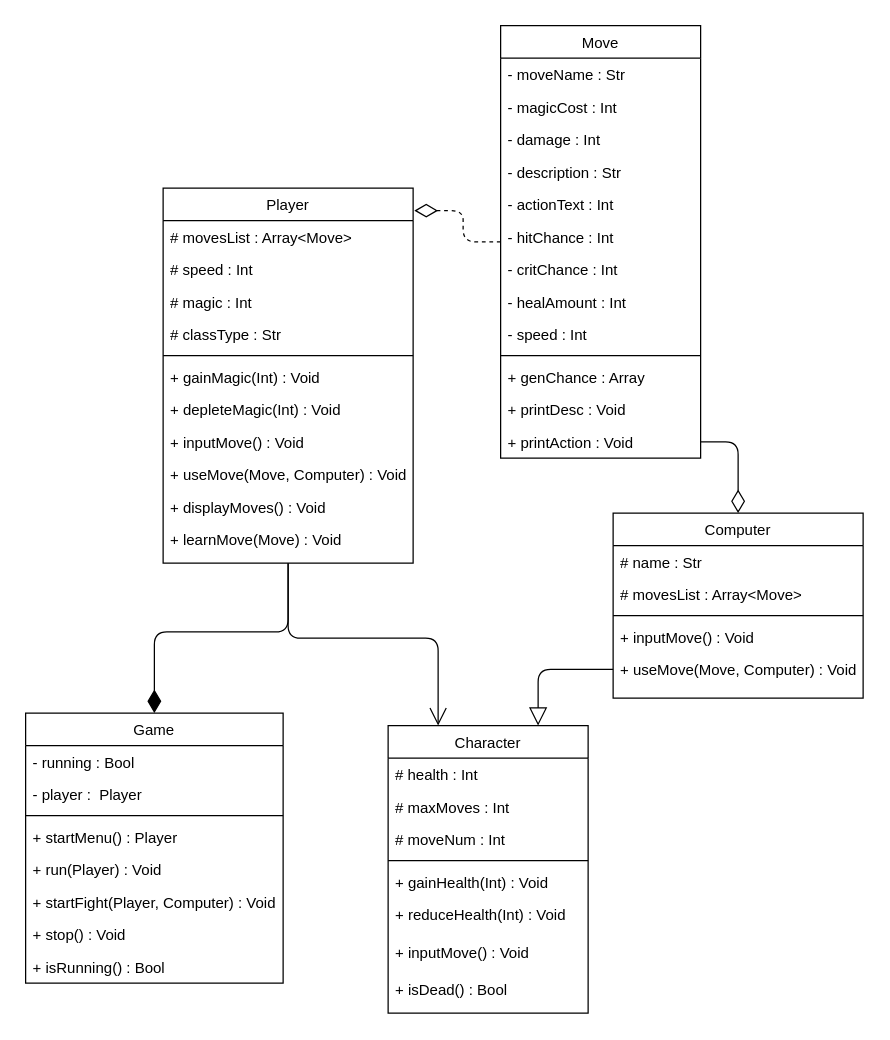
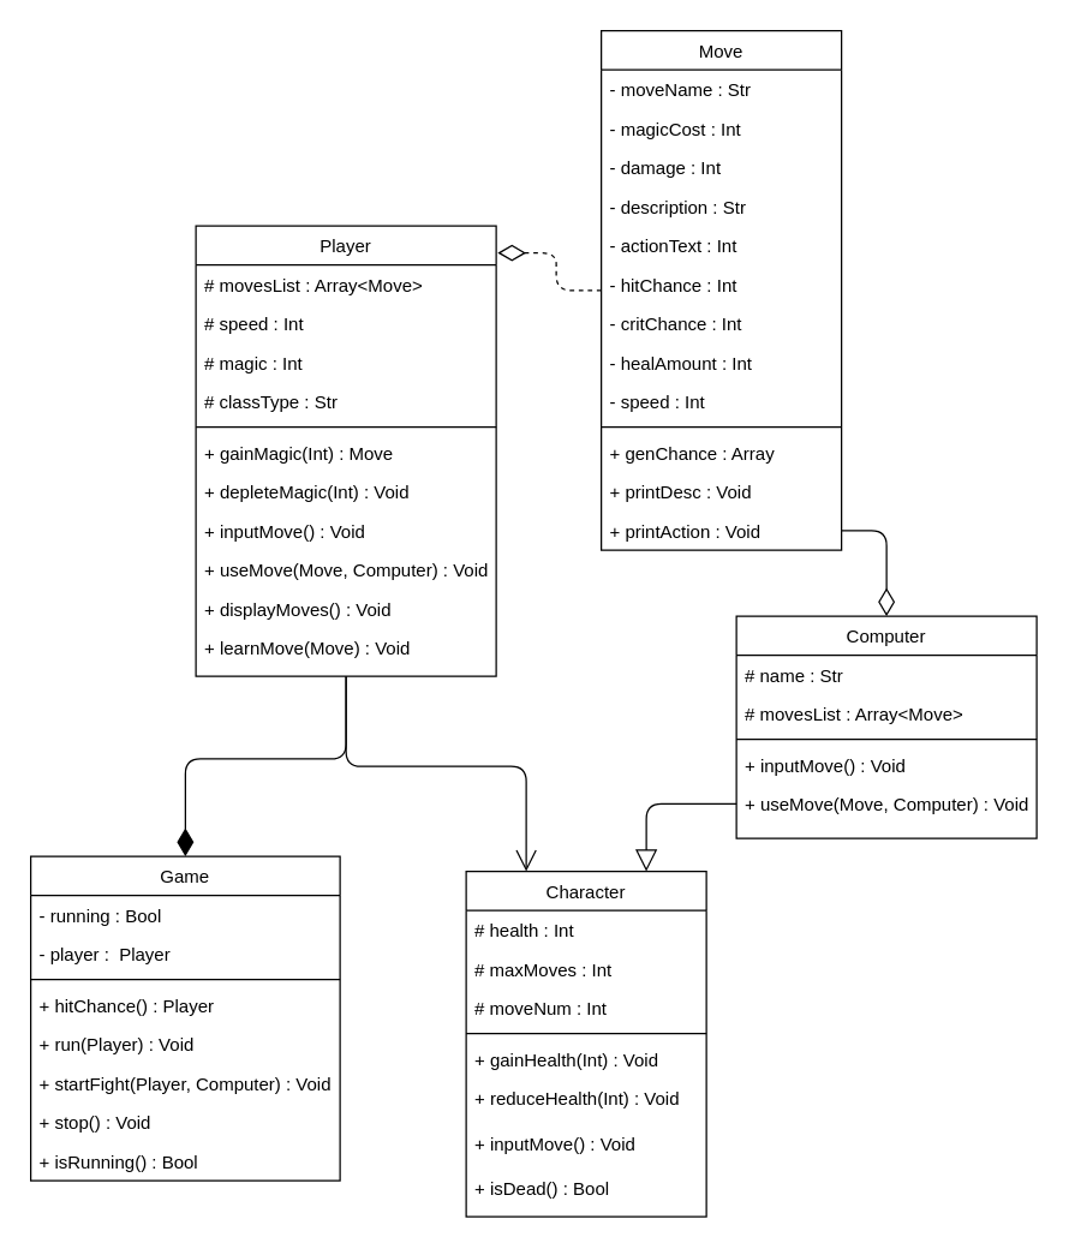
  <mxCell id="0" />
  <mxCell id="1" parent="0" />
  <mxCell id="2" value="Character" style="swimlane;fontStyle=0;align=center;verticalAlign=top;childLayout=stackLayout;horizontal=1;startSize=26;horizontalStack=0;resizeParent=1;resizeLast=0;collapsible=1;marginBottom=0;rounded=0;shadow=0;strokeWidth=1;" vertex="1" parent="1"><mxGeometry x="310" y="580" width="160" height="230" as="geometry"><mxRectangle x="550" y="140" width="160" height="26" as="alternateBounds" /></mxGeometry></mxCell>
  <mxCell id="3" value="# health : Int" style="text;align=left;verticalAlign=top;spacingLeft=4;spacingRight=4;overflow=hidden;rotatable=0;points=[[0,0.5],[1,0.5]];portConstraint=eastwest;rounded=0;shadow=0;html=0;" vertex="1" parent="2"><mxGeometry y="26" width="160" height="26" as="geometry" /></mxCell>
  <mxCell id="4" value="# maxMoves : Int" style="text;align=left;verticalAlign=top;spacingLeft=4;spacingRight=4;overflow=hidden;rotatable=0;points=[[0,0.5],[1,0.5]];portConstraint=eastwest;rounded=0;shadow=0;html=0;" vertex="1" parent="2"><mxGeometry y="52" width="160" height="26" as="geometry" /></mxCell>
  <mxCell id="5" value="# moveNum : Int" style="text;align=left;verticalAlign=top;spacingLeft=4;spacingRight=4;overflow=hidden;rotatable=0;points=[[0,0.5],[1,0.5]];portConstraint=eastwest;rounded=0;shadow=0;html=0;" vertex="1" parent="2"><mxGeometry y="78" width="160" height="26" as="geometry" /></mxCell>
  <mxCell id="6" value="" style="line;html=1;strokeWidth=1;align=left;verticalAlign=middle;spacingTop=-1;spacingLeft=3;spacingRight=3;rotatable=0;labelPosition=right;points=[];portConstraint=eastwest;" vertex="1" parent="2"><mxGeometry y="104" width="160" height="8" as="geometry" /></mxCell>
  <mxCell id="7" value="+ gainHealth(Int) : Void" style="text;align=left;verticalAlign=top;spacingLeft=4;spacingRight=4;overflow=hidden;rotatable=0;points=[[0,0.5],[1,0.5]];portConstraint=eastwest;" vertex="1" parent="2"><mxGeometry y="112" width="160" height="26" as="geometry" /></mxCell>
  <mxCell id="8" value="+ reduceHealth(Int) : Void" style="text;align=left;verticalAlign=top;spacingLeft=4;spacingRight=4;overflow=hidden;rotatable=0;points=[[0,0.5],[1,0.5]];portConstraint=eastwest;" vertex="1" parent="2"><mxGeometry y="138" width="160" height="30" as="geometry" /></mxCell>
  <mxCell id="9" value="+ inputMove() : Void" style="text;align=left;verticalAlign=top;spacingLeft=4;spacingRight=4;overflow=hidden;rotatable=0;points=[[0,0.5],[1,0.5]];portConstraint=eastwest;" vertex="1" parent="2"><mxGeometry y="168" width="160" height="30" as="geometry" /></mxCell>
  <mxCell id="10" value="+ isDead() : Bool" style="text;align=left;verticalAlign=top;spacingLeft=4;spacingRight=4;overflow=hidden;rotatable=0;points=[[0,0.5],[1,0.5]];portConstraint=eastwest;" vertex="1" parent="2"><mxGeometry y="198" width="160" height="30" as="geometry" /></mxCell>
  <mxCell id="11" value="Computer&#10;" style="swimlane;fontStyle=0;align=center;verticalAlign=top;childLayout=stackLayout;horizontal=1;startSize=26;horizontalStack=0;resizeParent=1;resizeLast=0;collapsible=1;marginBottom=0;rounded=0;shadow=0;strokeWidth=1;" vertex="1" parent="1"><mxGeometry x="490" y="410" width="200" height="148" as="geometry"><mxRectangle x="550" y="140" width="160" height="26" as="alternateBounds" /></mxGeometry></mxCell>
  <mxCell id="12" value="# name : Str" style="text;align=left;verticalAlign=top;spacingLeft=4;spacingRight=4;overflow=hidden;rotatable=0;points=[[0,0.5],[1,0.5]];portConstraint=eastwest;rounded=0;shadow=0;html=0;" vertex="1" parent="11"><mxGeometry y="26" width="200" height="26" as="geometry" /></mxCell>
  <mxCell id="13" value="# movesList : Array&lt;Move&gt;" style="text;align=left;verticalAlign=top;spacingLeft=4;spacingRight=4;overflow=hidden;rotatable=0;points=[[0,0.5],[1,0.5]];portConstraint=eastwest;rounded=0;shadow=0;html=0;" vertex="1" parent="11"><mxGeometry y="52" width="200" height="26" as="geometry" /></mxCell>
  <mxCell id="14" value="" style="line;html=1;strokeWidth=1;align=left;verticalAlign=middle;spacingTop=-1;spacingLeft=3;spacingRight=3;rotatable=0;labelPosition=right;points=[];portConstraint=eastwest;" vertex="1" parent="11"><mxGeometry y="78" width="200" height="8" as="geometry" /></mxCell>
  <mxCell id="15" value="+ inputMove() : Void" style="text;align=left;verticalAlign=top;spacingLeft=4;spacingRight=4;overflow=hidden;rotatable=0;points=[[0,0.5],[1,0.5]];portConstraint=eastwest;" vertex="1" parent="11"><mxGeometry y="86" width="200" height="26" as="geometry" /></mxCell>
  <mxCell id="16" value="+ useMove(Move, Computer) : Void" style="text;align=left;verticalAlign=top;spacingLeft=4;spacingRight=4;overflow=hidden;rotatable=0;points=[[0,0.5],[1,0.5]];portConstraint=eastwest;" vertex="1" parent="11"><mxGeometry y="112" width="200" height="26" as="geometry" /></mxCell>
  <mxCell id="17" value="" style="edgeStyle=orthogonalEdgeStyle;curved=0;rounded=1;sketch=0;orthogonalLoop=1;jettySize=auto;html=1;endArrow=open;endFill=0;entryX=0.25;entryY=0;entryDx=0;entryDy=0;endSize=12;" edge="1" parent="1" source="19" target="2"><mxGeometry relative="1" as="geometry"><mxPoint x="130" y="694" as="targetPoint" /></mxGeometry></mxCell>
  <mxCell id="18" style="edgeStyle=orthogonalEdgeStyle;curved=0;rounded=1;sketch=0;orthogonalLoop=1;jettySize=auto;html=1;entryX=0.5;entryY=0;entryDx=0;entryDy=0;endArrow=diamondThin;endFill=1;endSize=16;strokeWidth=1;" edge="1" parent="1" source="19" target="31"><mxGeometry relative="1" as="geometry" /></mxCell>
  <mxCell id="19" value="Player" style="swimlane;fontStyle=0;align=center;verticalAlign=top;childLayout=stackLayout;horizontal=1;startSize=26;horizontalStack=0;resizeParent=1;resizeLast=0;collapsible=1;marginBottom=0;rounded=0;shadow=0;strokeWidth=1;" vertex="1" parent="1"><mxGeometry x="130" y="150" width="200" height="300" as="geometry"><mxRectangle x="550" y="140" width="160" height="26" as="alternateBounds" /></mxGeometry></mxCell>
  <mxCell id="20" value="# movesList : Array&lt;Move&gt;" style="text;align=left;verticalAlign=top;spacingLeft=4;spacingRight=4;overflow=hidden;rotatable=0;points=[[0,0.5],[1,0.5]];portConstraint=eastwest;rounded=0;shadow=0;html=0;" vertex="1" parent="19"><mxGeometry y="26" width="200" height="26" as="geometry" /></mxCell>
  <mxCell id="21" value="# speed : Int" style="text;align=left;verticalAlign=top;spacingLeft=4;spacingRight=4;overflow=hidden;rotatable=0;points=[[0,0.5],[1,0.5]];portConstraint=eastwest;rounded=0;shadow=0;html=0;" vertex="1" parent="19"><mxGeometry y="52" width="200" height="26" as="geometry" /></mxCell>
  <mxCell id="22" value="# magic : Int" style="text;align=left;verticalAlign=top;spacingLeft=4;spacingRight=4;overflow=hidden;rotatable=0;points=[[0,0.5],[1,0.5]];portConstraint=eastwest;rounded=0;shadow=0;html=0;" vertex="1" parent="19"><mxGeometry y="78" width="200" height="26" as="geometry" /></mxCell>
  <mxCell id="23" value="# classType : Str" style="text;align=left;verticalAlign=top;spacingLeft=4;spacingRight=4;overflow=hidden;rotatable=0;points=[[0,0.5],[1,0.5]];portConstraint=eastwest;rounded=0;shadow=0;html=0;" vertex="1" parent="19"><mxGeometry y="104" width="200" height="26" as="geometry" /></mxCell>
  <mxCell id="24" value="" style="line;html=1;strokeWidth=1;align=left;verticalAlign=middle;spacingTop=-1;spacingLeft=3;spacingRight=3;rotatable=0;labelPosition=right;points=[];portConstraint=eastwest;" vertex="1" parent="19"><mxGeometry y="130" width="200" height="8" as="geometry" /></mxCell>
- <mxCell id="25" value="+ gainMagic(Int) : Void" style="text;align=left;verticalAlign=top;spacingLeft=4;spacingRight=4;overflow=hidden;rotatable=0;points=[[0,0.5],[1,0.5]];portConstraint=eastwest;" vertex="1" parent="19"><mxGeometry y="138" width="200" height="26" as="geometry" /></mxCell>
+ <mxCell id="25" value="+ gainMagic(Int) : Move" style="text;align=left;verticalAlign=top;spacingLeft=4;spacingRight=4;overflow=hidden;rotatable=0;points=[[0,0.5],[1,0.5]];portConstraint=eastwest;" vertex="1" parent="19"><mxGeometry y="138" width="200" height="26" as="geometry" /></mxCell>
  <mxCell id="26" value="+ depleteMagic(Int) : Void" style="text;align=left;verticalAlign=top;spacingLeft=4;spacingRight=4;overflow=hidden;rotatable=0;points=[[0,0.5],[1,0.5]];portConstraint=eastwest;" vertex="1" parent="19"><mxGeometry y="164" width="200" height="26" as="geometry" /></mxCell>
  <mxCell id="27" value="+ inputMove() : Void" style="text;align=left;verticalAlign=top;spacingLeft=4;spacingRight=4;overflow=hidden;rotatable=0;points=[[0,0.5],[1,0.5]];portConstraint=eastwest;" vertex="1" parent="19"><mxGeometry y="190" width="200" height="26" as="geometry" /></mxCell>
  <mxCell id="28" value="+ useMove(Move, Computer) : Void" style="text;align=left;verticalAlign=top;spacingLeft=4;spacingRight=4;overflow=hidden;rotatable=0;points=[[0,0.5],[1,0.5]];portConstraint=eastwest;" vertex="1" parent="19"><mxGeometry y="216" width="200" height="26" as="geometry" /></mxCell>
  <mxCell id="29" value="+ displayMoves() : Void" style="text;align=left;verticalAlign=top;spacingLeft=4;spacingRight=4;overflow=hidden;rotatable=0;points=[[0,0.5],[1,0.5]];portConstraint=eastwest;" vertex="1" parent="19"><mxGeometry y="242" width="200" height="26" as="geometry" /></mxCell>
  <mxCell id="30" value="+ learnMove(Move) : Void" style="text;align=left;verticalAlign=top;spacingLeft=4;spacingRight=4;overflow=hidden;rotatable=0;points=[[0,0.5],[1,0.5]];portConstraint=eastwest;" vertex="1" parent="19"><mxGeometry y="268" width="200" height="26" as="geometry" /></mxCell>
  <mxCell id="31" value="Game" style="swimlane;fontStyle=0;align=center;verticalAlign=top;childLayout=stackLayout;horizontal=1;startSize=26;horizontalStack=0;resizeParent=1;resizeLast=0;collapsible=1;marginBottom=0;rounded=0;shadow=0;strokeWidth=1;" vertex="1" parent="1"><mxGeometry x="20" y="570" width="206" height="216" as="geometry"><mxRectangle x="550" y="140" width="160" height="26" as="alternateBounds" /></mxGeometry></mxCell>
  <mxCell id="32" value="- running : Bool" style="text;align=left;verticalAlign=top;spacingLeft=4;spacingRight=4;overflow=hidden;rotatable=0;points=[[0,0.5],[1,0.5]];portConstraint=eastwest;rounded=0;shadow=0;html=0;" vertex="1" parent="31"><mxGeometry y="26" width="206" height="26" as="geometry" /></mxCell>
  <mxCell id="33" value="- player :  Player" style="text;align=left;verticalAlign=top;spacingLeft=4;spacingRight=4;overflow=hidden;rotatable=0;points=[[0,0.5],[1,0.5]];portConstraint=eastwest;rounded=0;shadow=0;html=0;" vertex="1" parent="31"><mxGeometry y="52" width="206" height="26" as="geometry" /></mxCell>
  <mxCell id="34" value="" style="line;html=1;strokeWidth=1;align=left;verticalAlign=middle;spacingTop=-1;spacingLeft=3;spacingRight=3;rotatable=0;labelPosition=right;points=[];portConstraint=eastwest;" vertex="1" parent="31"><mxGeometry y="78" width="206" height="8" as="geometry" /></mxCell>
- <mxCell id="35" value="+ startMenu() : Player" style="text;align=left;verticalAlign=top;spacingLeft=4;spacingRight=4;overflow=hidden;rotatable=0;points=[[0,0.5],[1,0.5]];portConstraint=eastwest;" vertex="1" parent="31"><mxGeometry y="86" width="206" height="26" as="geometry" /></mxCell>
+ <mxCell id="35" value="+ hitChance() : Player" style="text;align=left;verticalAlign=top;spacingLeft=4;spacingRight=4;overflow=hidden;rotatable=0;points=[[0,0.5],[1,0.5]];portConstraint=eastwest;" vertex="1" parent="31"><mxGeometry y="86" width="206" height="26" as="geometry" /></mxCell>
  <mxCell id="36" value="+ run(Player) : Void" style="text;align=left;verticalAlign=top;spacingLeft=4;spacingRight=4;overflow=hidden;rotatable=0;points=[[0,0.5],[1,0.5]];portConstraint=eastwest;rounded=0;shadow=0;html=0;" vertex="1" parent="31"><mxGeometry y="112" width="206" height="26" as="geometry" /></mxCell>
  <mxCell id="37" value="+ startFight(Player, Computer) : Void" style="text;align=left;verticalAlign=top;spacingLeft=4;spacingRight=4;overflow=hidden;rotatable=0;points=[[0,0.5],[1,0.5]];portConstraint=eastwest;" vertex="1" parent="31"><mxGeometry y="138" width="206" height="26" as="geometry" /></mxCell>
  <mxCell id="38" value="+ stop() : Void" style="text;align=left;verticalAlign=top;spacingLeft=4;spacingRight=4;overflow=hidden;rotatable=0;points=[[0,0.5],[1,0.5]];portConstraint=eastwest;" vertex="1" parent="31"><mxGeometry y="164" width="206" height="26" as="geometry" /></mxCell>
  <mxCell id="39" value="+ isRunning() : Bool" style="text;align=left;verticalAlign=top;spacingLeft=4;spacingRight=4;overflow=hidden;rotatable=0;points=[[0,0.5],[1,0.5]];portConstraint=eastwest;" vertex="1" parent="31"><mxGeometry y="190" width="206" height="26" as="geometry" /></mxCell>
  <mxCell id="40" value="" style="edgeStyle=orthogonalEdgeStyle;curved=0;rounded=1;sketch=0;orthogonalLoop=1;jettySize=auto;html=1;endArrow=diamondThin;endFill=0;endSize=16;entryX=1.005;entryY=0.06;entryDx=0;entryDy=0;entryPerimeter=0;dashed=1;" edge="1" parent="1" source="41" target="19"><mxGeometry relative="1" as="geometry" /></mxCell>
  <mxCell id="41" value="Move" style="swimlane;fontStyle=0;align=center;verticalAlign=top;childLayout=stackLayout;horizontal=1;startSize=26;horizontalStack=0;resizeParent=1;resizeLast=0;collapsible=1;marginBottom=0;rounded=0;shadow=0;strokeWidth=1;" vertex="1" parent="1"><mxGeometry x="400" y="20" width="160" height="346" as="geometry"><mxRectangle x="550" y="140" width="160" height="26" as="alternateBounds" /></mxGeometry></mxCell>
  <mxCell id="42" value="- moveName : Str" style="text;align=left;verticalAlign=top;spacingLeft=4;spacingRight=4;overflow=hidden;rotatable=0;points=[[0,0.5],[1,0.5]];portConstraint=eastwest;rounded=0;shadow=0;html=0;" vertex="1" parent="41"><mxGeometry y="26" width="160" height="26" as="geometry" /></mxCell>
  <mxCell id="43" value="- magicCost : Int" style="text;align=left;verticalAlign=top;spacingLeft=4;spacingRight=4;overflow=hidden;rotatable=0;points=[[0,0.5],[1,0.5]];portConstraint=eastwest;rounded=0;shadow=0;html=0;" vertex="1" parent="41"><mxGeometry y="52" width="160" height="26" as="geometry" /></mxCell>
  <mxCell id="44" value="- damage : Int" style="text;align=left;verticalAlign=top;spacingLeft=4;spacingRight=4;overflow=hidden;rotatable=0;points=[[0,0.5],[1,0.5]];portConstraint=eastwest;rounded=0;shadow=0;html=0;" vertex="1" parent="41"><mxGeometry y="78" width="160" height="26" as="geometry" /></mxCell>
  <mxCell id="45" value="- description : Str" style="text;align=left;verticalAlign=top;spacingLeft=4;spacingRight=4;overflow=hidden;rotatable=0;points=[[0,0.5],[1,0.5]];portConstraint=eastwest;rounded=0;shadow=0;html=0;" vertex="1" parent="41"><mxGeometry y="104" width="160" height="26" as="geometry" /></mxCell>
  <mxCell id="46" value="- actionText : Int" style="text;align=left;verticalAlign=top;spacingLeft=4;spacingRight=4;overflow=hidden;rotatable=0;points=[[0,0.5],[1,0.5]];portConstraint=eastwest;rounded=0;shadow=0;html=0;" vertex="1" parent="41"><mxGeometry y="130" width="160" height="26" as="geometry" /></mxCell>
  <mxCell id="47" value="- hitChance : Int" style="text;align=left;verticalAlign=top;spacingLeft=4;spacingRight=4;overflow=hidden;rotatable=0;points=[[0,0.5],[1,0.5]];portConstraint=eastwest;rounded=0;shadow=0;html=0;" vertex="1" parent="41"><mxGeometry y="156" width="160" height="26" as="geometry" /></mxCell>
  <mxCell id="48" value="- critChance : Int" style="text;align=left;verticalAlign=top;spacingLeft=4;spacingRight=4;overflow=hidden;rotatable=0;points=[[0,0.5],[1,0.5]];portConstraint=eastwest;rounded=0;shadow=0;html=0;" vertex="1" parent="41"><mxGeometry y="182" width="160" height="26" as="geometry" /></mxCell>
  <mxCell id="49" value="- healAmount : Int" style="text;align=left;verticalAlign=top;spacingLeft=4;spacingRight=4;overflow=hidden;rotatable=0;points=[[0,0.5],[1,0.5]];portConstraint=eastwest;rounded=0;shadow=0;html=0;" vertex="1" parent="41"><mxGeometry y="208" width="160" height="26" as="geometry" /></mxCell>
  <mxCell id="50" value="- speed : Int" style="text;align=left;verticalAlign=top;spacingLeft=4;spacingRight=4;overflow=hidden;rotatable=0;points=[[0,0.5],[1,0.5]];portConstraint=eastwest;rounded=0;shadow=0;html=0;" vertex="1" parent="41"><mxGeometry y="234" width="160" height="26" as="geometry" /></mxCell>
  <mxCell id="51" value="" style="line;html=1;strokeWidth=1;align=left;verticalAlign=middle;spacingTop=-1;spacingLeft=3;spacingRight=3;rotatable=0;labelPosition=right;points=[];portConstraint=eastwest;" vertex="1" parent="41"><mxGeometry y="260" width="160" height="8" as="geometry" /></mxCell>
  <mxCell id="52" value="+ genChance : Array" style="text;align=left;verticalAlign=top;spacingLeft=4;spacingRight=4;overflow=hidden;rotatable=0;points=[[0,0.5],[1,0.5]];portConstraint=eastwest;" vertex="1" parent="41"><mxGeometry y="268" width="160" height="26" as="geometry" /></mxCell>
  <mxCell id="53" value="+ printDesc : Void" style="text;align=left;verticalAlign=top;spacingLeft=4;spacingRight=4;overflow=hidden;rotatable=0;points=[[0,0.5],[1,0.5]];portConstraint=eastwest;" vertex="1" parent="41"><mxGeometry y="294" width="160" height="26" as="geometry" /></mxCell>
  <mxCell id="54" value="+ printAction : Void" style="text;align=left;verticalAlign=top;spacingLeft=4;spacingRight=4;overflow=hidden;rotatable=0;points=[[0,0.5],[1,0.5]];portConstraint=eastwest;" vertex="1" parent="41"><mxGeometry y="320" width="160" height="26" as="geometry" /></mxCell>
  <mxCell id="55" style="edgeStyle=orthogonalEdgeStyle;curved=0;rounded=1;sketch=0;orthogonalLoop=1;jettySize=auto;html=1;entryX=0.75;entryY=0;entryDx=0;entryDy=0;endArrow=block;endFill=0;strokeWidth=1;endSize=12;" edge="1" parent="1" source="16" target="2"><mxGeometry relative="1" as="geometry" /></mxCell>
  <mxCell id="56" style="edgeStyle=orthogonalEdgeStyle;curved=0;rounded=1;sketch=0;orthogonalLoop=1;jettySize=auto;html=1;entryX=0.5;entryY=0;entryDx=0;entryDy=0;endArrow=diamondThin;endFill=0;endSize=16;strokeWidth=1;" edge="1" parent="1" source="54" target="11"><mxGeometry relative="1" as="geometry" /></mxCell>
